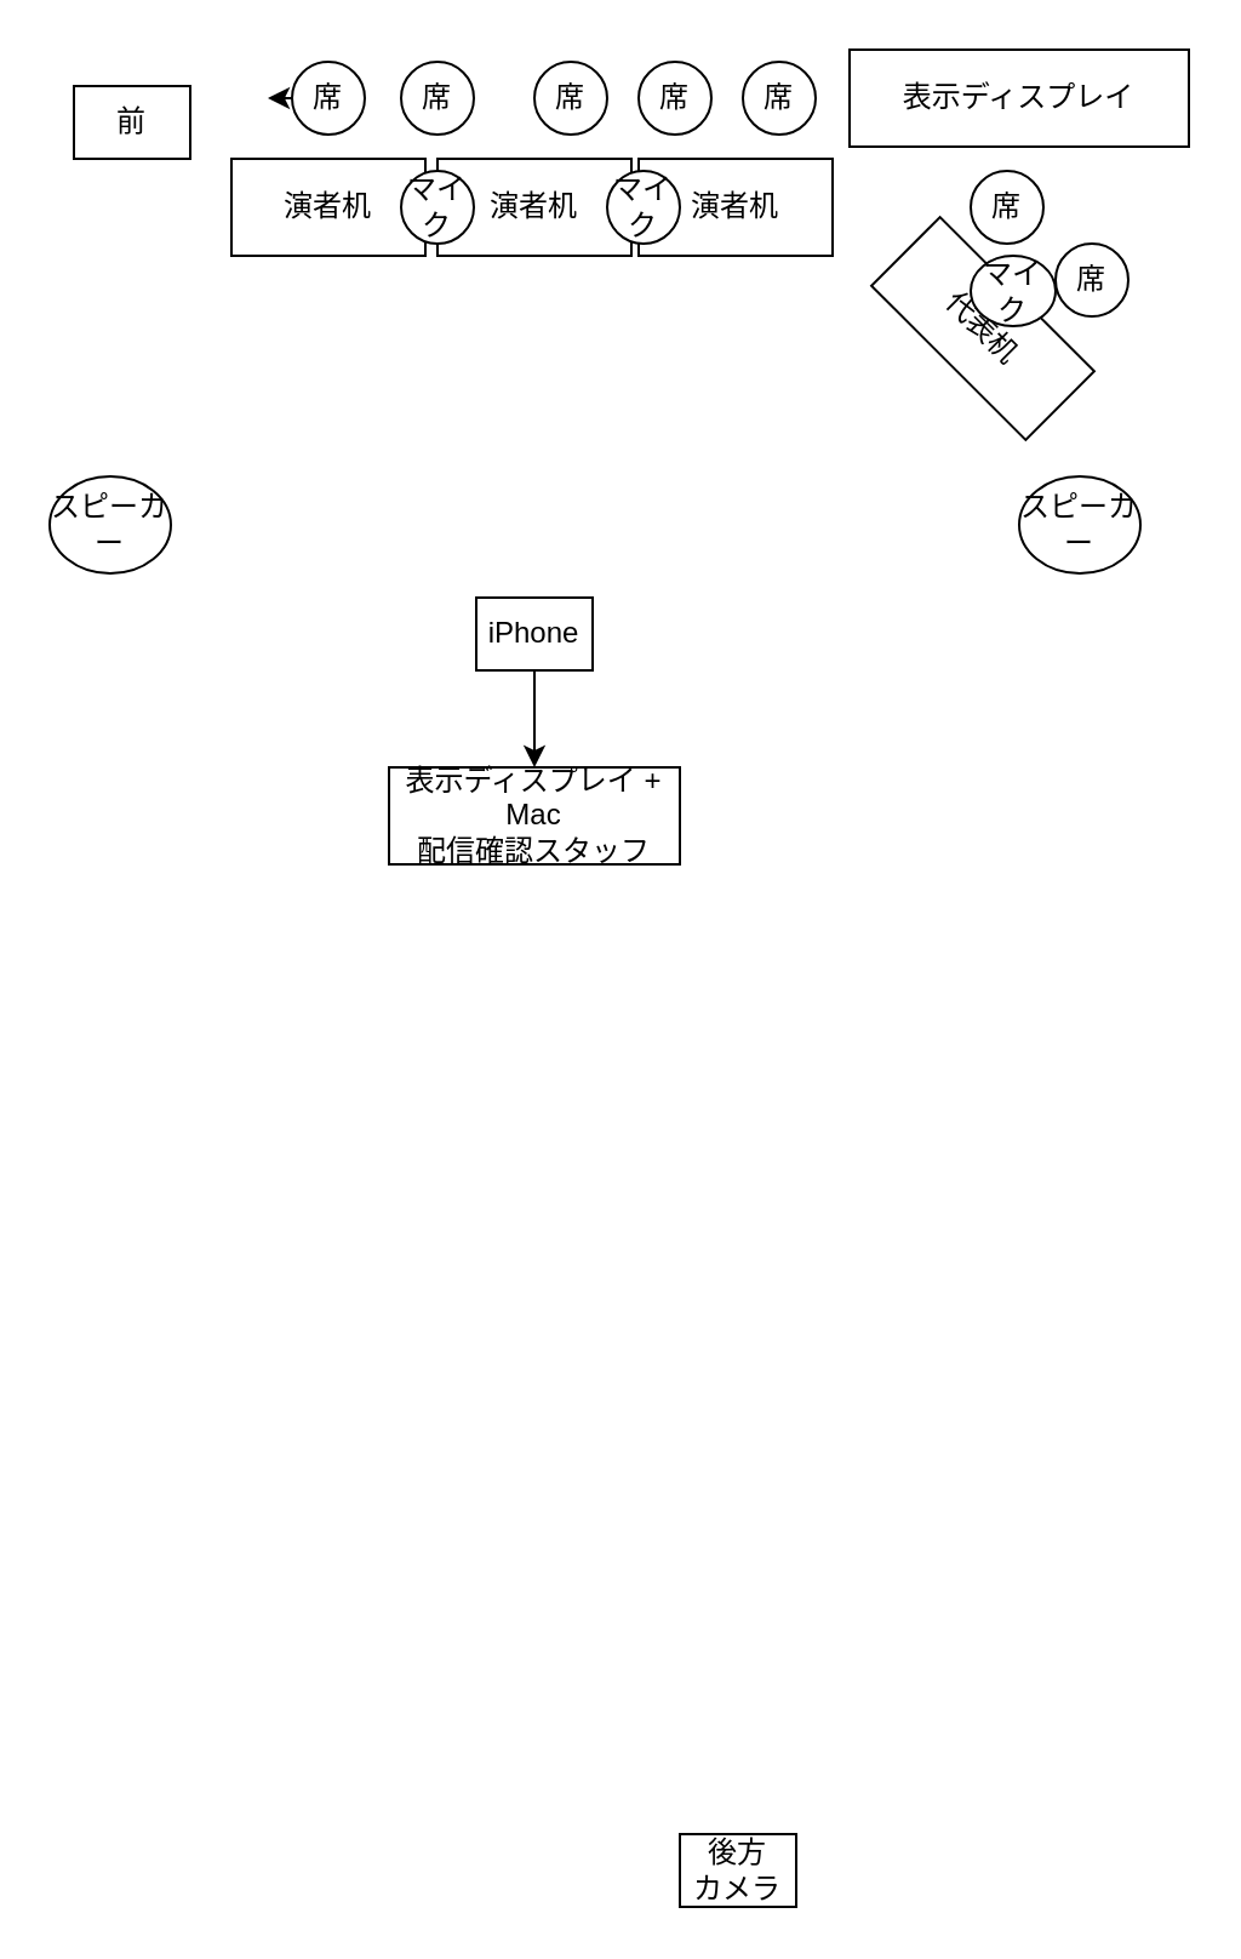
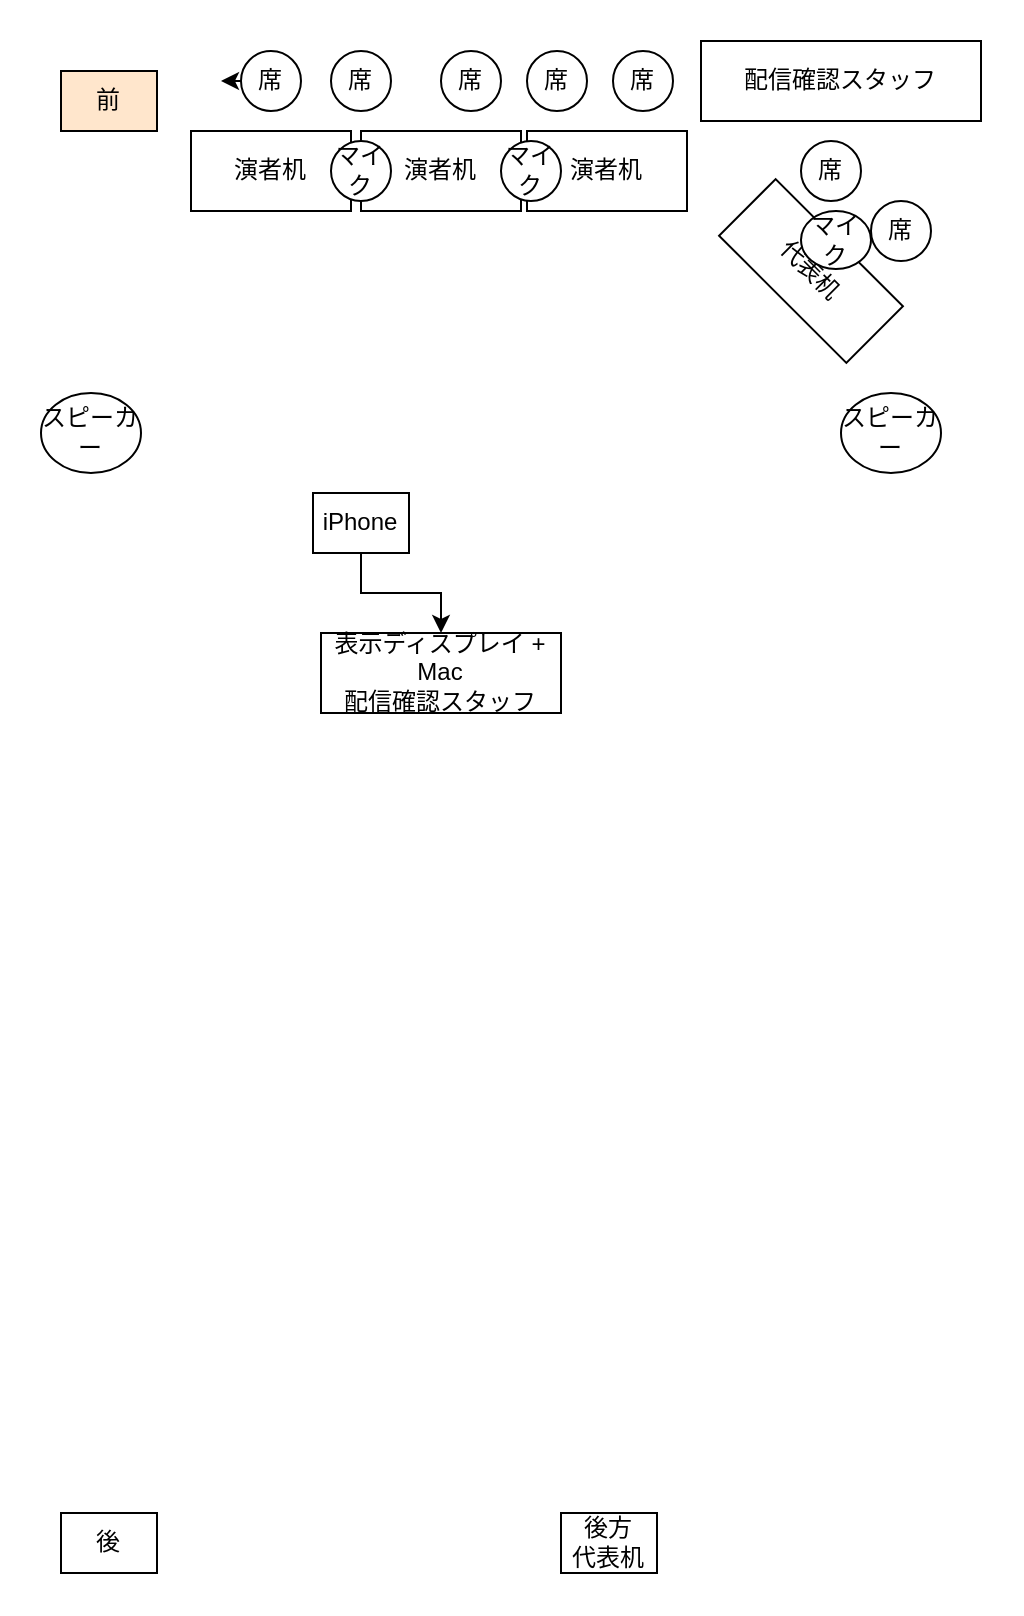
  <mxCell id="0" />
  <mxCell id="1" parent="0" />
  <mxCell id="2" value="演者机" style="rounded=0;whiteSpace=wrap;html=1;" parent="1" vertex="1"><mxGeometry x="263" y="65" width="80" height="40" as="geometry" /></mxCell>
  <mxCell id="3" value="代表机" style="rounded=0;whiteSpace=wrap;html=1;rotation=45;" parent="1" vertex="1"><mxGeometry x="360" y="115" width="90" height="40" as="geometry" /></mxCell>
  <mxCell id="4" value="表示ディスプレイ + Mac&lt;br&gt;配信確認スタッフ" style="rounded=0;whiteSpace=wrap;html=1;" parent="1" vertex="1"><mxGeometry x="160" y="316" width="120" height="40" as="geometry" /></mxCell>
  <mxCell id="5" style="edgeStyle=orthogonalEdgeStyle;rounded=0;orthogonalLoop=1;jettySize=auto;html=1;exitX=0;exitY=0.5;exitDx=0;exitDy=0;" parent="1" source="6" edge="1"><mxGeometry relative="1" as="geometry"><mxPoint x="110" y="40" as="targetPoint" /></mxGeometry></mxCell>
  <mxCell id="6" value="席" style="ellipse;whiteSpace=wrap;html=1;" parent="1" vertex="1"><mxGeometry x="120" y="25" width="30" height="30" as="geometry" /></mxCell>
  <mxCell id="7" value="席" style="ellipse;whiteSpace=wrap;html=1;" parent="1" vertex="1"><mxGeometry x="220" y="25" width="30" height="30" as="geometry" /></mxCell>
  <mxCell id="8" value="席" style="ellipse;whiteSpace=wrap;html=1;" parent="1" vertex="1"><mxGeometry x="263" y="25" width="30" height="30" as="geometry" /></mxCell>
  <mxCell id="9" value="席" style="ellipse;whiteSpace=wrap;html=1;" parent="1" vertex="1"><mxGeometry x="306" y="25" width="30" height="30" as="geometry" /></mxCell>
  <mxCell id="10" value="席" style="ellipse;whiteSpace=wrap;html=1;" parent="1" vertex="1"><mxGeometry x="400" y="70" width="30" height="30" as="geometry" /></mxCell>
  <mxCell id="11" value="席" style="ellipse;whiteSpace=wrap;html=1;" parent="1" vertex="1"><mxGeometry x="435" y="100" width="30" height="30" as="geometry" /></mxCell>
  <mxCell id="12" style="edgeStyle=orthogonalEdgeStyle;rounded=0;orthogonalLoop=1;jettySize=auto;html=1;" parent="1" source="13" target="4" edge="1"><mxGeometry relative="1" as="geometry" /></mxCell>
- <mxCell id="13" value="iPhone" style="rounded=0;whiteSpace=wrap;html=1;" parent="1" vertex="1"><mxGeometry x="196" y="246" width="48" height="30" as="geometry" /></mxCell>
- <mxCell id="14" value="後方&lt;br&gt;カメラ" style="rounded=0;whiteSpace=wrap;html=1;" parent="1" vertex="1"><mxGeometry x="280" y="756" width="48" height="30" as="geometry" /></mxCell>
- <mxCell id="15" value="前" style="rounded=0;whiteSpace=wrap;html=1;" parent="1" vertex="1"><mxGeometry x="30" y="35" width="48" height="30" as="geometry" /></mxCell>
+ <mxCell id="13" value="iPhone" style="rounded=0;whiteSpace=wrap;html=1;" parent="1" vertex="1"><mxGeometry x="156" y="246" width="48" height="30" as="geometry" /></mxCell>
+ <mxCell id="14" value="後方&lt;br&gt;代表机" style="rounded=0;whiteSpace=wrap;html=1;" parent="1" vertex="1"><mxGeometry x="280" y="756" width="48" height="30" as="geometry" /></mxCell>
+ <mxCell id="15" value="前" style="rounded=0;whiteSpace=wrap;html=1;fillColor=#ffe6cc;" parent="1" vertex="1"><mxGeometry x="30" y="35" width="48" height="30" as="geometry" /></mxCell>
+ <mxCell id="16" value="後" style="rounded=0;whiteSpace=wrap;html=1;" parent="1" vertex="1"><mxGeometry x="30" y="756" width="48" height="30" as="geometry" /></mxCell>
  <mxCell id="17" value="スピーカー" style="ellipse;whiteSpace=wrap;html=1;" parent="1" vertex="1"><mxGeometry x="20" y="196" width="50" height="40" as="geometry" /></mxCell>
  <mxCell id="18" value="スピーカー" style="ellipse;whiteSpace=wrap;html=1;" parent="1" vertex="1"><mxGeometry x="420" y="196" width="50" height="40" as="geometry" /></mxCell>
  <mxCell id="19" value="席" style="ellipse;whiteSpace=wrap;html=1;" parent="1" vertex="1"><mxGeometry x="165" y="25" width="30" height="30" as="geometry" /></mxCell>
- <mxCell id="20" value="表示ディスプレイ" style="rounded=0;whiteSpace=wrap;html=1;" parent="1" vertex="1"><mxGeometry x="350" y="20" width="140" height="40" as="geometry" /></mxCell>
+ <mxCell id="20" value="配信確認スタッフ" style="rounded=0;whiteSpace=wrap;html=1;" parent="1" vertex="1"><mxGeometry x="350" y="20" width="140" height="40" as="geometry" /></mxCell>
  <mxCell id="21" value="演者机" style="rounded=0;whiteSpace=wrap;html=1;" parent="1" vertex="1"><mxGeometry x="180" y="65" width="80" height="40" as="geometry" /></mxCell>
  <mxCell id="22" value="演者机" style="rounded=0;whiteSpace=wrap;html=1;" parent="1" vertex="1"><mxGeometry x="95" y="65" width="80" height="40" as="geometry" /></mxCell>
  <mxCell id="23" value="マイク" style="ellipse;whiteSpace=wrap;html=1;" parent="1" vertex="1"><mxGeometry x="165" y="70" width="30" height="30" as="geometry" /></mxCell>
  <mxCell id="24" value="マイク" style="ellipse;whiteSpace=wrap;html=1;" parent="1" vertex="1"><mxGeometry x="400" y="105" width="35" height="29" as="geometry" /></mxCell>
  <mxCell id="25" value="マイク" style="ellipse;whiteSpace=wrap;html=1;" parent="1" vertex="1"><mxGeometry x="250" y="70" width="30" height="30" as="geometry" /></mxCell>
